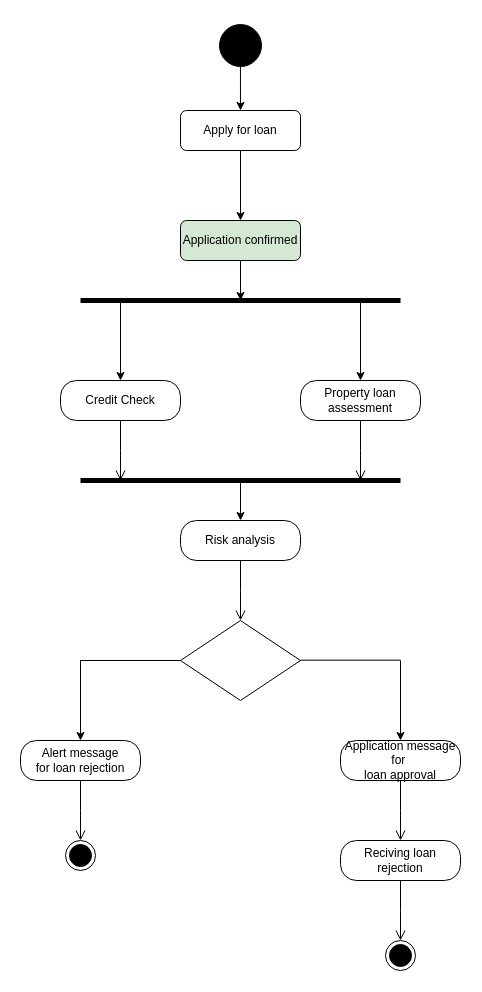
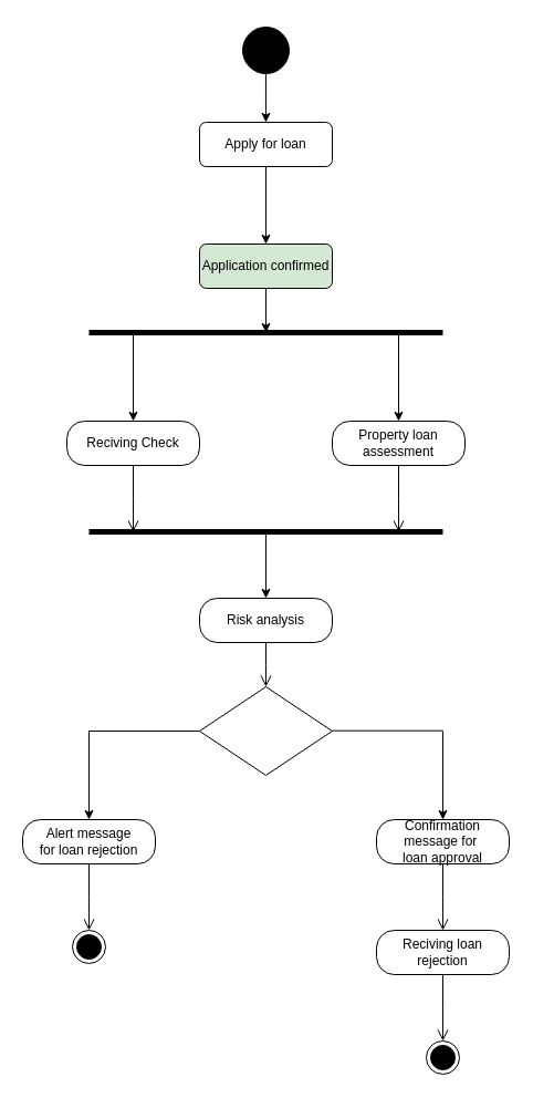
  <mxCell id="0" />
  <mxCell id="1" parent="0" />
  <mxCell id="2" value="" style="ellipse;html=1;shape=startState;fillColor=#000000;strokeColor=#000000;" vertex="1" parent="1"><mxGeometry x="215" width="50" height="50" as="geometry" y="20" /></mxCell>
  <mxCell id="3" value="" style="endArrow=classic;html=1;rounded=0;exitX=0.499;exitY=0.909;exitDx=0;exitDy=0;exitPerimeter=0;" edge="1" parent="1" source="2"><mxGeometry width="50" height="50" relative="1" as="geometry"><mxPoint x="235" y="70" as="sourcePoint" /><mxPoint x="240" y="110" as="targetPoint" /></mxGeometry></mxCell>
  <mxCell id="4" value="Apply for loan" style="rounded=1;whiteSpace=wrap;html=1;glass=0;shadow=0;" vertex="1" parent="1"><mxGeometry x="180" y="110" width="120" height="40" as="geometry" /></mxCell>
  <mxCell id="5" value="" style="endArrow=classic;html=1;rounded=0;exitX=0.5;exitY=1;exitDx=0;exitDy=0;" edge="1" parent="1" source="4"><mxGeometry width="50" height="50" relative="1" as="geometry"><mxPoint x="280" y="270" as="sourcePoint" /><mxPoint x="240" y="220" as="targetPoint" /></mxGeometry></mxCell>
  <mxCell id="6" value="Application confirmed" style="rounded=1;whiteSpace=wrap;html=1;fillColor=#d5e8d4;" vertex="1" parent="1"><mxGeometry x="180" y="220" width="120" height="40" as="geometry" /></mxCell>
  <mxCell id="7" value="" style="endArrow=classic;html=1;rounded=0;exitX=0.5;exitY=1;exitDx=0;exitDy=0;" edge="1" parent="1" source="6"><mxGeometry width="50" height="50" relative="1" as="geometry"><mxPoint x="290" y="320" as="sourcePoint" /><mxPoint x="240" y="300" as="targetPoint" /></mxGeometry></mxCell>
  <mxCell id="8" value="" style="endArrow=none;html=1;rounded=0;strokeWidth=5;" edge="1" parent="1"><mxGeometry width="50" height="50" relative="1" as="geometry"><mxPoint x="80" y="300" as="sourcePoint" /><mxPoint x="400" y="300" as="targetPoint" /><Array as="points"><mxPoint x="240" y="300" /></Array></mxGeometry></mxCell>
  <mxCell id="9" value="" style="endArrow=classic;html=1;rounded=0;" edge="1" parent="1"><mxGeometry width="50" height="50" relative="1" as="geometry"><mxPoint x="120" y="300" as="sourcePoint" /><mxPoint x="120" y="380" as="targetPoint" /></mxGeometry></mxCell>
  <mxCell id="10" value="" style="endArrow=classic;html=1;rounded=0;" edge="1" parent="1"><mxGeometry width="50" height="50" relative="1" as="geometry"><mxPoint x="360" y="300" as="sourcePoint" /><mxPoint x="360" y="380" as="targetPoint" /></mxGeometry></mxCell>
- <mxCell id="11" value="Credit Check" style="rounded=1;whiteSpace=wrap;html=1;arcSize=40;" vertex="1" parent="1"><mxGeometry x="60" y="380" width="120" height="40" as="geometry" /></mxCell>
+ <mxCell id="11" value="Reciving Check" style="rounded=1;whiteSpace=wrap;html=1;arcSize=40;" vertex="1" parent="1"><mxGeometry x="60" y="380" width="120" height="40" as="geometry" /></mxCell>
  <mxCell id="12" value="" style="edgeStyle=orthogonalEdgeStyle;html=1;verticalAlign=bottom;endArrow=open;endSize=8;rounded=0;" edge="1" source="11" parent="1"><mxGeometry relative="1" as="geometry"><mxPoint x="120" y="480" as="targetPoint" /></mxGeometry></mxCell>
  <mxCell id="13" value="Property loan&lt;div&gt;assessment&lt;/div&gt;" style="rounded=1;whiteSpace=wrap;html=1;arcSize=40;" vertex="1" parent="1"><mxGeometry x="300" y="380" width="120" height="40" as="geometry" /></mxCell>
  <mxCell id="14" value="" style="edgeStyle=orthogonalEdgeStyle;html=1;verticalAlign=bottom;endArrow=open;endSize=8;rounded=0;" edge="1" source="13" parent="1"><mxGeometry relative="1" as="geometry"><mxPoint x="360" y="480" as="targetPoint" /></mxGeometry></mxCell>
  <mxCell id="15" value="" style="endArrow=none;html=1;rounded=0;strokeWidth=5;" edge="1" parent="1"><mxGeometry width="50" height="50" relative="1" as="geometry"><mxPoint x="80" y="480" as="sourcePoint" /><mxPoint x="400" y="480" as="targetPoint" /><Array as="points"><mxPoint x="240" y="480" /></Array></mxGeometry></mxCell>
- <mxCell id="16" value="Risk analysis" style="rounded=1;whiteSpace=wrap;html=1;arcSize=40;" vertex="1" parent="1"><mxGeometry x="180" y="520" width="120" height="40" as="geometry" /></mxCell>
+ <mxCell id="16" value="Risk analysis" style="rounded=1;whiteSpace=wrap;html=1;arcSize=40;" vertex="1" parent="1"><mxGeometry x="180" y="540" width="120" height="40" as="geometry" /></mxCell>
  <mxCell id="17" value="" style="edgeStyle=orthogonalEdgeStyle;html=1;verticalAlign=bottom;endArrow=open;endSize=8;rounded=0;" edge="1" source="16" parent="1"><mxGeometry relative="1" as="geometry"><mxPoint x="240" y="620" as="targetPoint" /></mxGeometry></mxCell>
  <mxCell id="18" value="" style="endArrow=classic;html=1;rounded=0;entryX=0.5;entryY=0;entryDx=0;entryDy=0;" edge="1" parent="1" target="16"><mxGeometry width="50" height="50" relative="1" as="geometry"><mxPoint x="240" y="480" as="sourcePoint" /><mxPoint x="400" y="510" as="targetPoint" /></mxGeometry></mxCell>
  <mxCell id="19" value="" style="rhombus;whiteSpace=wrap;html=1;" vertex="1" parent="1"><mxGeometry x="180" y="620" width="120" height="80" as="geometry" /></mxCell>
  <mxCell id="20" value="" style="endArrow=none;html=1;rounded=0;entryX=0;entryY=0.5;entryDx=0;entryDy=0;" edge="1" parent="1" target="19"><mxGeometry width="50" height="50" relative="1" as="geometry"><mxPoint x="80" y="660" as="sourcePoint" /><mxPoint x="130" y="635" as="targetPoint" /></mxGeometry></mxCell>
  <mxCell id="21" value="" style="endArrow=none;html=1;rounded=0;entryX=0;entryY=0.5;entryDx=0;entryDy=0;" edge="1" parent="1"><mxGeometry width="50" height="50" relative="1" as="geometry"><mxPoint x="300" y="659.66" as="sourcePoint" /><mxPoint x="400" y="659.66" as="targetPoint" /></mxGeometry></mxCell>
  <mxCell id="22" value="" style="endArrow=classic;html=1;rounded=0;" edge="1" parent="1"><mxGeometry width="50" height="50" relative="1" as="geometry"><mxPoint x="80" y="660" as="sourcePoint" /><mxPoint x="80" y="740" as="targetPoint" /></mxGeometry></mxCell>
  <mxCell id="23" value="" style="endArrow=classic;html=1;rounded=0;" edge="1" parent="1"><mxGeometry width="50" height="50" relative="1" as="geometry"><mxPoint x="400" y="660" as="sourcePoint" /><mxPoint x="400" y="740" as="targetPoint" /></mxGeometry></mxCell>
  <mxCell id="24" value="Alert message&lt;div&gt;for loan rejection&lt;/div&gt;" style="rounded=1;whiteSpace=wrap;html=1;arcSize=40;" vertex="1" parent="1"><mxGeometry x="20" y="740" width="120" height="40" as="geometry" /></mxCell>
  <mxCell id="25" value="" style="edgeStyle=orthogonalEdgeStyle;html=1;verticalAlign=bottom;endArrow=open;endSize=8;rounded=0;" edge="1" source="24" parent="1"><mxGeometry relative="1" as="geometry"><mxPoint x="80" y="840" as="targetPoint" /></mxGeometry></mxCell>
- <mxCell id="26" value="Application message for&amp;nbsp;&lt;div&gt;loan approval&lt;/div&gt;" style="rounded=1;whiteSpace=wrap;html=1;arcSize=40;" vertex="1" parent="1"><mxGeometry x="340" y="740" width="120" height="40" as="geometry" /></mxCell>
+ <mxCell id="26" value="Confirmation message for&amp;nbsp;&lt;div&gt;loan approval&lt;/div&gt;" style="rounded=1;whiteSpace=wrap;html=1;arcSize=40;" vertex="1" parent="1"><mxGeometry x="340" y="740" width="120" height="40" as="geometry" /></mxCell>
  <mxCell id="27" value="" style="edgeStyle=orthogonalEdgeStyle;html=1;verticalAlign=bottom;endArrow=open;endSize=8;rounded=0;" edge="1" parent="1" source="26"><mxGeometry relative="1" as="geometry"><mxPoint x="400" y="840" as="targetPoint" /></mxGeometry></mxCell>
  <mxCell id="28" value="" style="ellipse;html=1;shape=endState;fillColor=#000000;strokeColor=default;strokeWidth=1;" vertex="1" parent="1"><mxGeometry x="65" y="840" width="30" height="30" as="geometry" /></mxCell>
  <mxCell id="29" value="Reciving loan&lt;div&gt;rejection&lt;/div&gt;" style="rounded=1;whiteSpace=wrap;html=1;arcSize=40;" vertex="1" parent="1"><mxGeometry x="340" y="840" width="120" height="40" as="geometry" /></mxCell>
  <mxCell id="30" value="" style="edgeStyle=orthogonalEdgeStyle;html=1;verticalAlign=bottom;endArrow=open;endSize=8;rounded=0;" edge="1" source="29" parent="1"><mxGeometry relative="1" as="geometry"><mxPoint x="400" y="940" as="targetPoint" /></mxGeometry></mxCell>
  <mxCell id="31" value="" style="ellipse;html=1;shape=endState;fillColor=#000000;strokeColor=default;strokeWidth=1;" vertex="1" parent="1"><mxGeometry x="385" y="940" width="30" height="30" as="geometry" /></mxCell>
